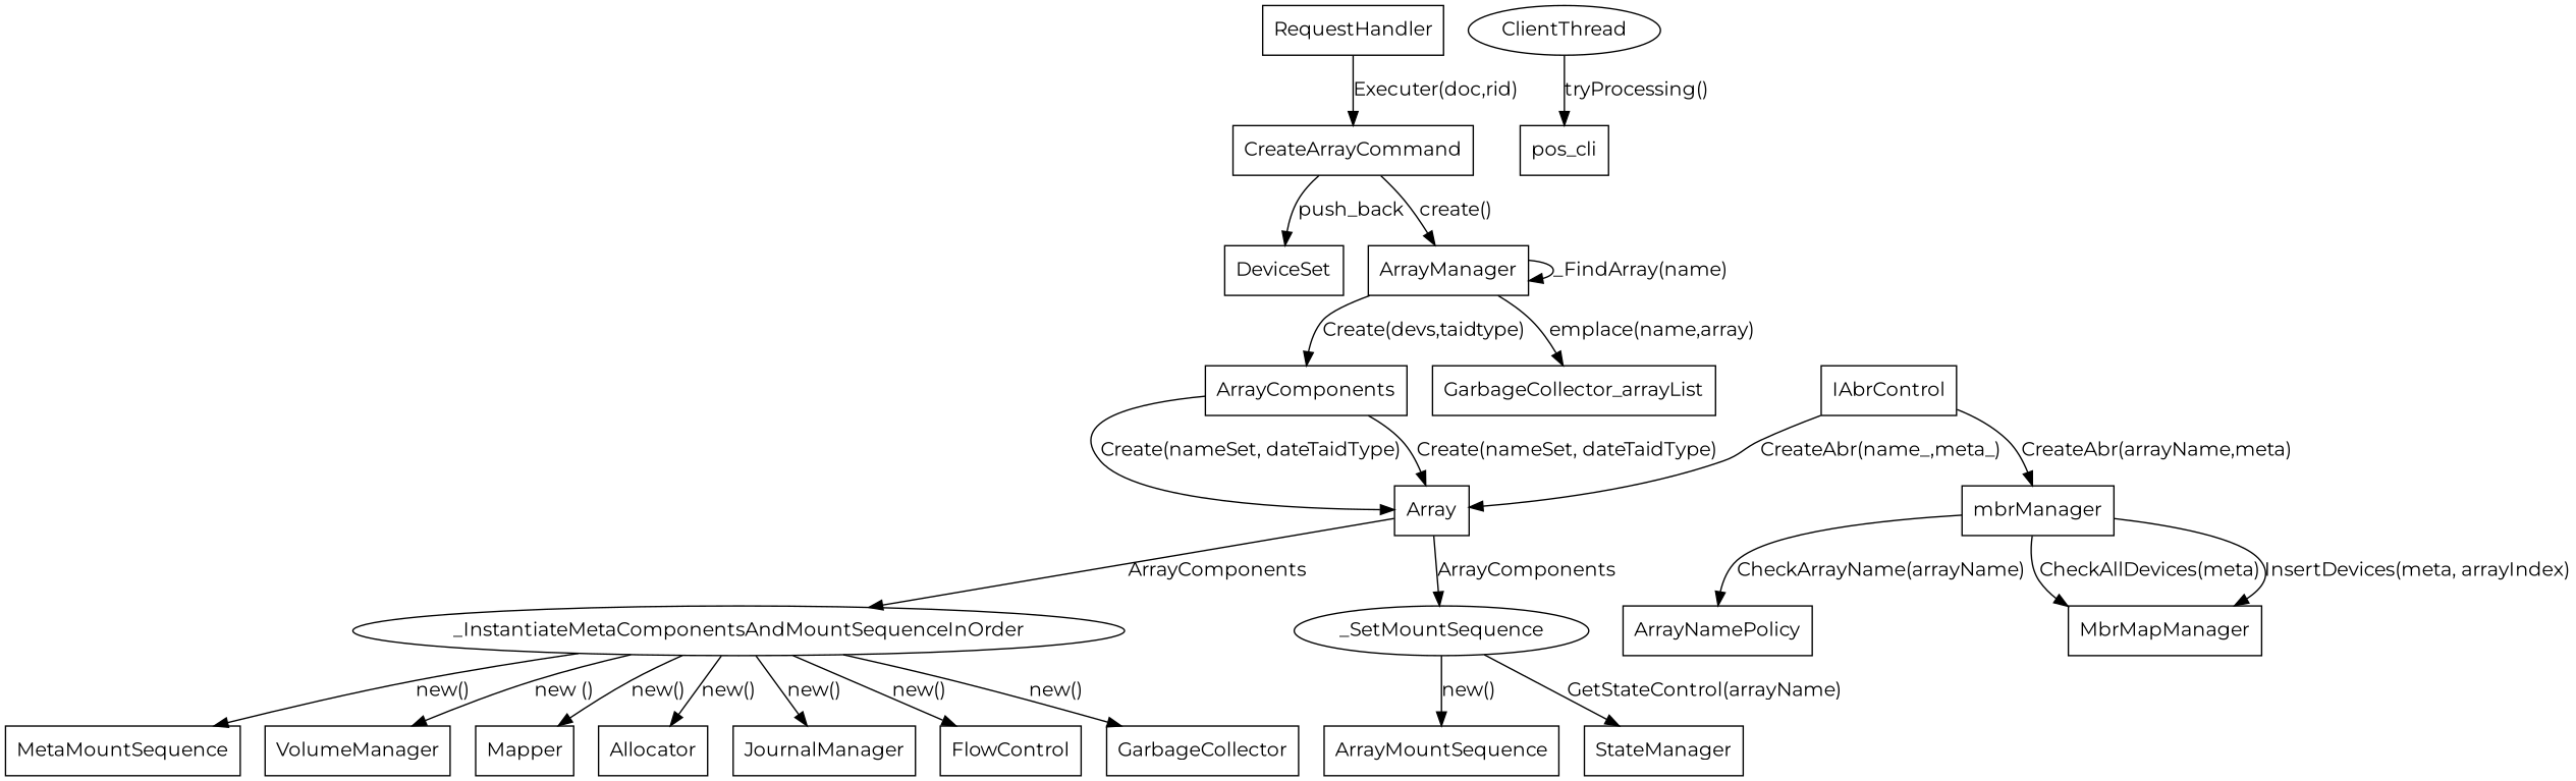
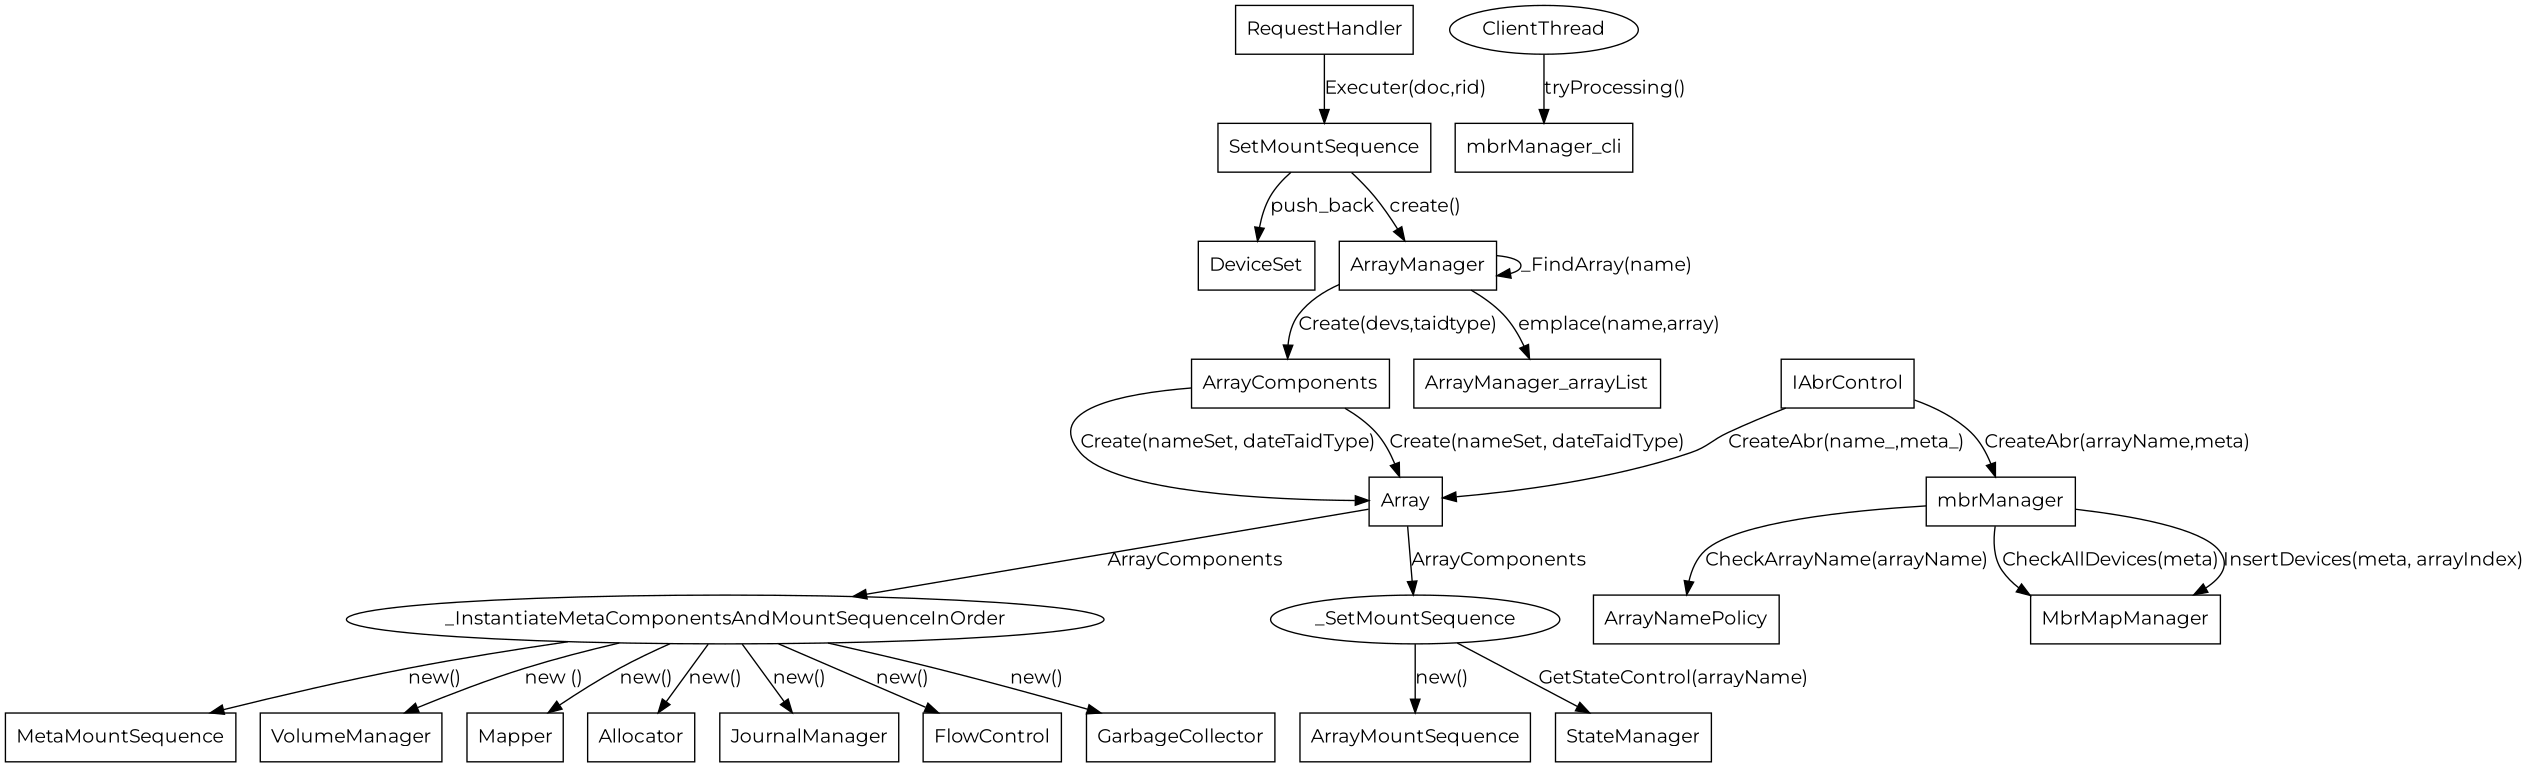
  digraph {
    fontname=Montserrat
    node [fontname=Montserrat shape=box]
    edge [fontname=Montserrat]
    RequestHandler
-   CreateArrayCommand
+   CreateArrayCommand [label=SetMountSequence]
    DeviceSet
    ArrayManager
    ClientThread [shape=""]
-   pos_cli
+   pos_cli [label=mbrManager_cli]
    ArrayComponents
-   ArrayManager_arrayList [label=GarbageCollector_arrayList]
+   ArrayManager_arrayList
    Array
    _InstantiateMetaComponentsAndMountSequenceInOrder [shape=""]
    _SetMountSequence [shape=""]
    IAbrControl
    mbrManager
    MetaMountSequence
    VolumeManager
    Mapper
    Allocator
    JournalManager
    FlowControl
    GarbageCollector
    ArrayMountSequence
    StateManager
    ArrayNamePolicy
    MbrMapManager
    RequestHandler -> CreateArrayCommand [label="Executer(doc,rid)"]
    CreateArrayCommand -> DeviceSet [label=push_back]
    CreateArrayCommand -> ArrayManager [label="create()"]
    ArrayManager -> ArrayManager [label="_FindArray(name)"]
    ArrayManager -> ArrayComponents [label="Create(devs,taidtype)"]
    ArrayManager -> ArrayManager_arrayList [label="emplace(name,array)"]
    ClientThread -> pos_cli [label="tryProcessing()"]
    ArrayComponents -> Array [label="Create(nameSet, dateTaidType)"]
    ArrayComponents -> Array [label="Create(nameSet, dateTaidType)"]
    Array -> _InstantiateMetaComponentsAndMountSequenceInOrder [label="ArrayComponents "]
    Array -> _SetMountSequence [label=ArrayComponents]
    _InstantiateMetaComponentsAndMountSequenceInOrder -> MetaMountSequence [label="new()"]
    _InstantiateMetaComponentsAndMountSequenceInOrder -> VolumeManager [label="new ()"]
    _InstantiateMetaComponentsAndMountSequenceInOrder -> Mapper [label="new()"]
    _InstantiateMetaComponentsAndMountSequenceInOrder -> Allocator [label="new()"]
    _InstantiateMetaComponentsAndMountSequenceInOrder -> JournalManager [label="new()"]
    _InstantiateMetaComponentsAndMountSequenceInOrder -> FlowControl [label="new()"]
    _InstantiateMetaComponentsAndMountSequenceInOrder -> GarbageCollector [label="new()"]
    _SetMountSequence -> ArrayMountSequence [label="new()"]
    _SetMountSequence -> StateManager [label="GetStateControl(arrayName)"]
    IAbrControl -> Array [label="CreateAbr(name_,meta_)"]
    IAbrControl -> mbrManager [label="CreateAbr(arrayName,meta)"]
    mbrManager -> ArrayNamePolicy [label="CheckArrayName(arrayName)"]
    mbrManager -> MbrMapManager [label="CheckAllDevices(meta)"]
    mbrManager -> MbrMapManager [label="InsertDevices(meta, arrayIndex)"]
  }
